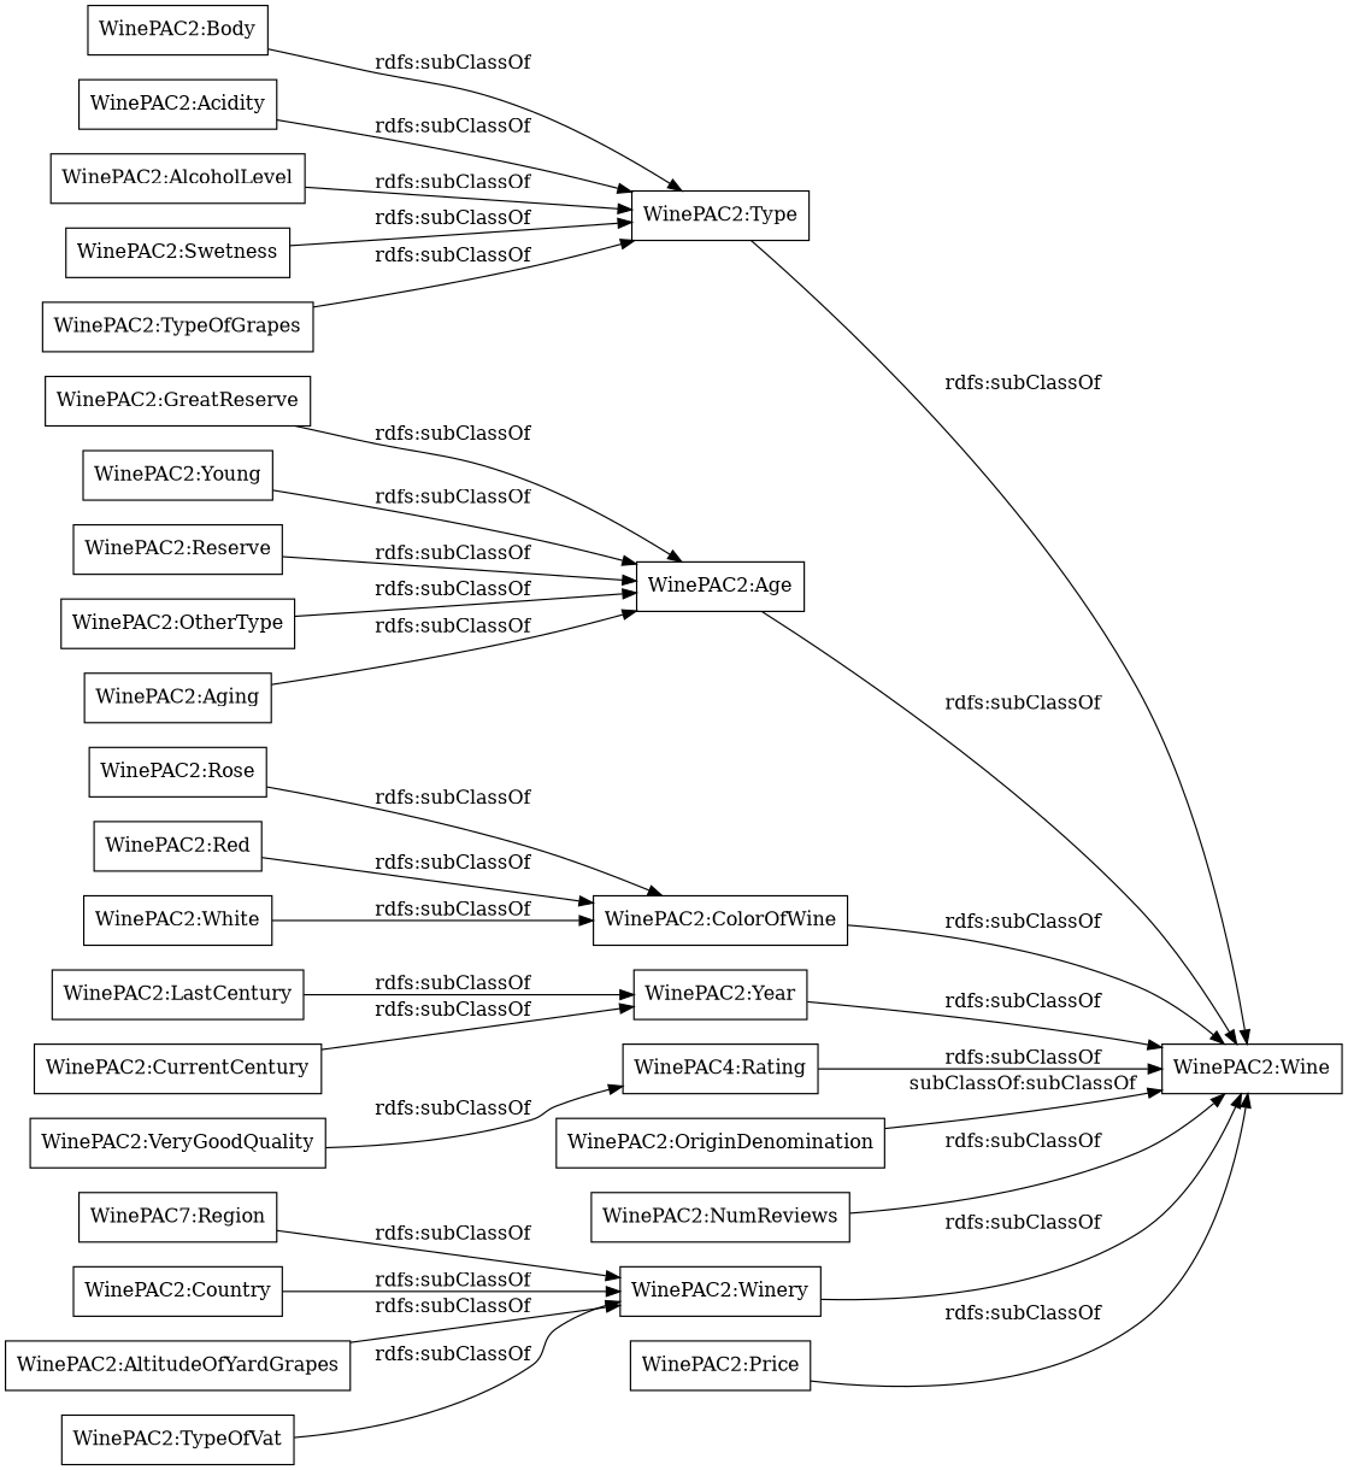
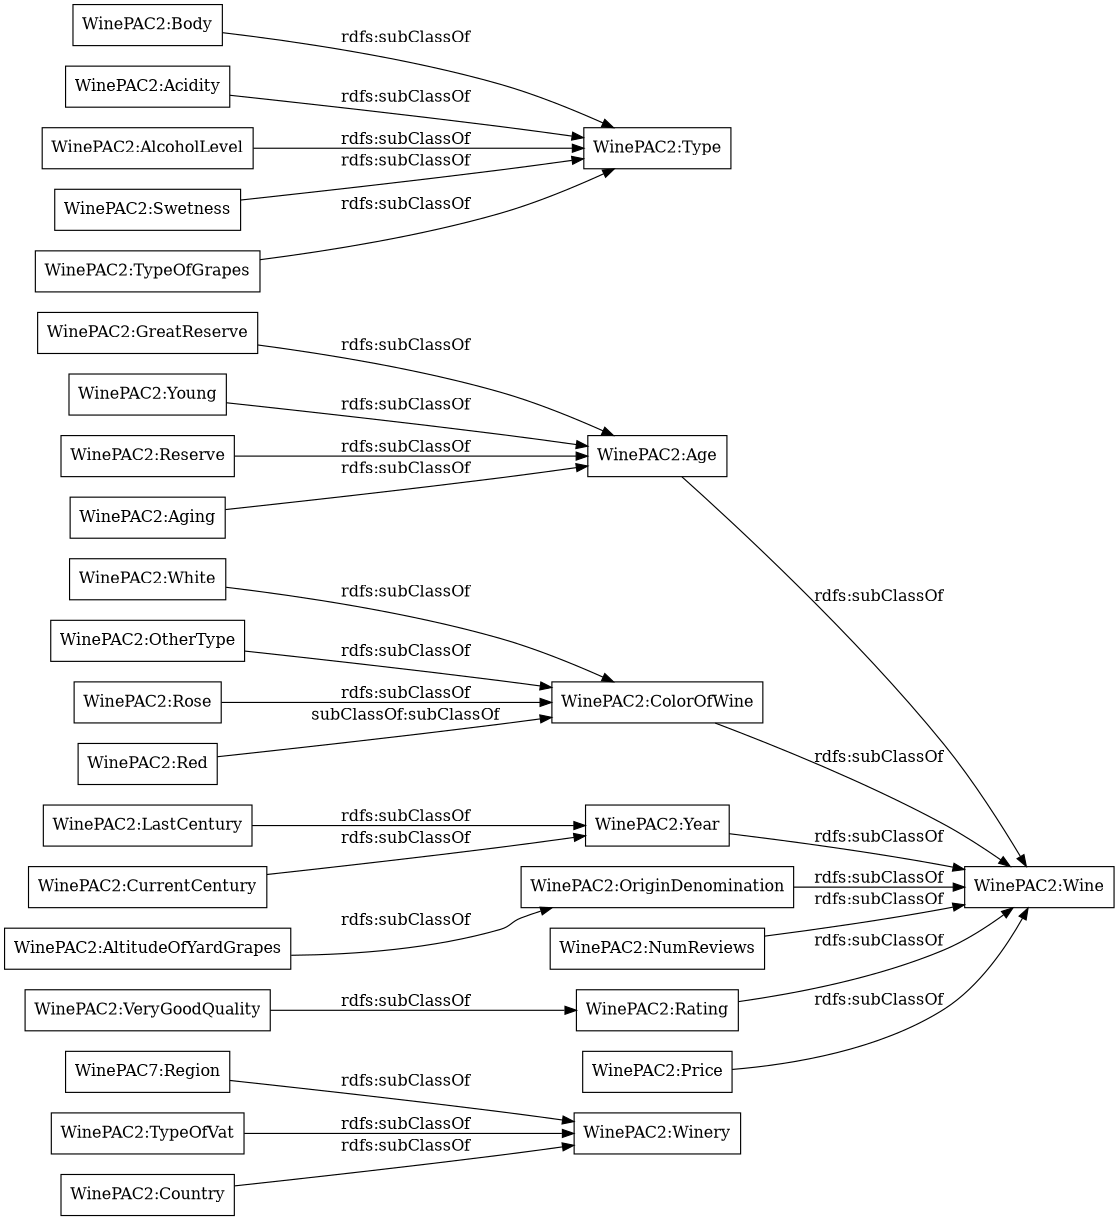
  digraph {
    fontname="DejaVu Serif"
    rankdir=LR
    node [color=black fontname="DejaVu Serif" shape=rectangle]
    edge [fontname="DejaVu Serif"]
    n1 [label="WinePAC7:Region"]
    "WinePAC2:Winery"
    "WinePAC2:Wine"
    "WinePAC2:Body"
    "WinePAC2:Type"
    "WinePAC2:GreatReserve"
    "WinePAC2:Age"
    "WinePAC2:Acidity"
    "WinePAC2:Young"
    "WinePAC2:AltitudeOfYardGrapes"
    "WinePAC2:TypeOfVat"
    "WinePAC2:White"
    "WinePAC2:ColorOfWine"
    "WinePAC2:AlcoholLevel"
    "WinePAC2:LastCentury"
    "WinePAC2:Year"
    "WinePAC2:Reserve"
    "WinePAC2:OtherType"
    "WinePAC2:Country"
    "WinePAC2:OriginDenomination"
    "WinePAC2:Rose"
    "WinePAC2:NumReviews"
    "WinePAC2:VeryGoodQuality"
-   "WinePAC2:Rating" [label="WinePAC4:Rating"]
+   "WinePAC2:Rating"
    "WinePAC2:CurrentCentury"
    "WinePAC2:Swetness"
    "WinePAC2:Red"
    "WinePAC2:Aging"
    "WinePAC2:Price"
    "WinePAC2:TypeOfGrapes"
    n1 -> "WinePAC2:Winery" [label="rdfs:subClassOf"]
-   "WinePAC2:Winery" -> "WinePAC2:Wine" [label="rdfs:subClassOf"]
    "WinePAC2:Body" -> "WinePAC2:Type" [label="rdfs:subClassOf"]
-   "WinePAC2:Type" -> "WinePAC2:Wine" [label="rdfs:subClassOf"]
    "WinePAC2:GreatReserve" -> "WinePAC2:Age" [label="rdfs:subClassOf"]
    "WinePAC2:Age" -> "WinePAC2:Wine" [label="rdfs:subClassOf"]
    "WinePAC2:Acidity" -> "WinePAC2:Type" [label="rdfs:subClassOf"]
    "WinePAC2:Young" -> "WinePAC2:Age" [label="rdfs:subClassOf"]
-   "WinePAC2:AltitudeOfYardGrapes" -> "WinePAC2:Winery" [label="rdfs:subClassOf"]
+   "WinePAC2:AltitudeOfYardGrapes" -> "WinePAC2:OriginDenomination" [label="rdfs:subClassOf"]
    "WinePAC2:TypeOfVat" -> "WinePAC2:Winery" [label="rdfs:subClassOf"]
    "WinePAC2:White" -> "WinePAC2:ColorOfWine" [label="rdfs:subClassOf"]
    "WinePAC2:ColorOfWine" -> "WinePAC2:Wine" [label="rdfs:subClassOf"]
    "WinePAC2:AlcoholLevel" -> "WinePAC2:Type" [label="rdfs:subClassOf"]
    "WinePAC2:LastCentury" -> "WinePAC2:Year" [label="rdfs:subClassOf"]
    "WinePAC2:Year" -> "WinePAC2:Wine" [label="rdfs:subClassOf"]
    "WinePAC2:Reserve" -> "WinePAC2:Age" [label="rdfs:subClassOf"]
-   "WinePAC2:OtherType" -> "WinePAC2:Age" [label="rdfs:subClassOf"]
+   "WinePAC2:OtherType" -> "WinePAC2:ColorOfWine" [label="rdfs:subClassOf"]
    "WinePAC2:Country" -> "WinePAC2:Winery" [label="rdfs:subClassOf"]
-   "WinePAC2:OriginDenomination" -> "WinePAC2:Wine" [label="subClassOf:subClassOf"]
+   "WinePAC2:OriginDenomination" -> "WinePAC2:Wine" [label="rdfs:subClassOf"]
    "WinePAC2:Rose" -> "WinePAC2:ColorOfWine" [label="rdfs:subClassOf"]
    "WinePAC2:NumReviews" -> "WinePAC2:Wine" [label="rdfs:subClassOf"]
    "WinePAC2:VeryGoodQuality" -> "WinePAC2:Rating" [label="rdfs:subClassOf"]
    "WinePAC2:Rating" -> "WinePAC2:Wine" [label="rdfs:subClassOf"]
    "WinePAC2:CurrentCentury" -> "WinePAC2:Year" [label="rdfs:subClassOf"]
    "WinePAC2:Swetness" -> "WinePAC2:Type" [label="rdfs:subClassOf"]
-   "WinePAC2:Red" -> "WinePAC2:ColorOfWine" [label="rdfs:subClassOf"]
+   "WinePAC2:Red" -> "WinePAC2:ColorOfWine" [label="subClassOf:subClassOf"]
    "WinePAC2:Aging" -> "WinePAC2:Age" [label="rdfs:subClassOf"]
    "WinePAC2:Price" -> "WinePAC2:Wine" [label="rdfs:subClassOf"]
    "WinePAC2:TypeOfGrapes" -> "WinePAC2:Type" [label="rdfs:subClassOf"]
  }
